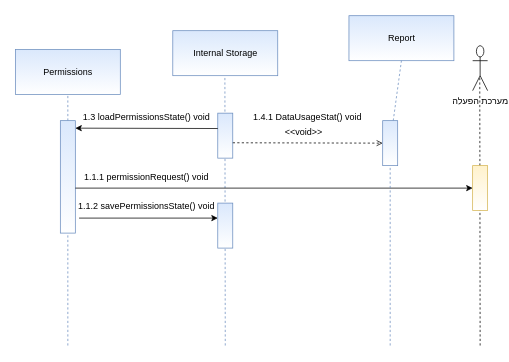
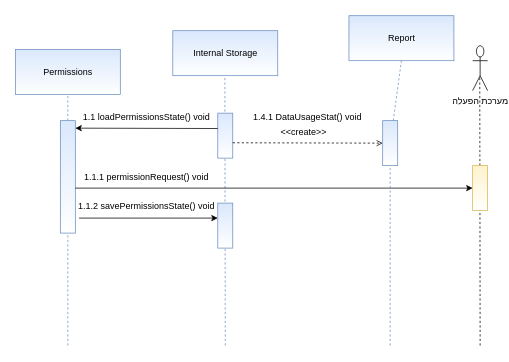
  <mxCell id="0" />
  <mxCell id="1" parent="0" />
  <mxCell id="2" value="Permissions" style="html=1;dropTarget=0;fillColor=#dae8fc;strokeColor=#6c8ebf;gradientColor=#ffffff;" parent="1" vertex="1"><mxGeometry x="20" y="65" width="140" height="60" as="geometry" /></mxCell>
  <mxCell id="3" value="Internal Storage" style="html=1;dropTarget=0;fillColor=#dae8fc;strokeColor=#6c8ebf;gradientColor=#ffffff;" parent="1" vertex="1"><mxGeometry x="230" y="40" width="140" height="60" as="geometry" /></mxCell>
  <mxCell id="4" value="" style="endArrow=none;dashed=1;html=1;rounded=0;entryX=0.5;entryY=1;entryDx=0;entryDy=0;fillColor=#dae8fc;strokeColor=#6c8ebf;startArrow=none;" parent="1" source="6" target="2" edge="1"><mxGeometry width="50" height="50" relative="1" as="geometry"><mxPoint x="90" y="641.6" as="sourcePoint" /><mxPoint x="80" y="260" as="targetPoint" /></mxGeometry></mxCell>
  <mxCell id="5" value="" style="endArrow=none;dashed=1;html=1;rounded=0;entryX=0.5;entryY=1;entryDx=0;entryDy=0;fillColor=#dae8fc;strokeColor=#6c8ebf;" parent="1" edge="1"><mxGeometry width="50" height="50" relative="1" as="geometry"><mxPoint x="300" y="460" as="sourcePoint" /><mxPoint x="299.5" y="100" as="targetPoint" /></mxGeometry></mxCell>
  <mxCell id="6" value="" style="rounded=0;whiteSpace=wrap;html=1;fillColor=#dae8fc;strokeColor=#6c8ebf;gradientColor=#ffffff;" parent="1" vertex="1"><mxGeometry x="80" y="160" width="20" height="150" as="geometry" /></mxCell>
  <mxCell id="7" value="" style="endArrow=none;dashed=1;html=1;rounded=0;entryX=0.5;entryY=1;entryDx=0;entryDy=0;fillColor=#dae8fc;strokeColor=#6c8ebf;" parent="1" target="6" edge="1"><mxGeometry width="50" height="50" relative="1" as="geometry"><mxPoint x="90" y="460" as="sourcePoint" /><mxPoint x="90" y="100" as="targetPoint" /></mxGeometry></mxCell>
  <mxCell id="8" value="" style="rounded=0;whiteSpace=wrap;html=1;fillColor=#dae8fc;strokeColor=#6c8ebf;gradientColor=#ffffff;" parent="1" vertex="1"><mxGeometry x="290" y="150" width="20" height="60" as="geometry" /></mxCell>
  <mxCell id="9" value="" style="endArrow=classic;html=1;rounded=0;strokeColor=#000000;" parent="1" edge="1"><mxGeometry width="50" height="50" relative="1" as="geometry"><mxPoint x="290" y="170.5" as="sourcePoint" /><mxPoint x="100" y="170" as="targetPoint" /></mxGeometry></mxCell>
- <mxCell id="10" value="1.3 loadPermissionsState() void" style="text;html=1;strokeColor=none;fillColor=none;align=center;verticalAlign=middle;whiteSpace=wrap;rounded=0;" parent="1" vertex="1"><mxGeometry x="100" y="140" width="190" height="30" as="geometry" /></mxCell>
+ <mxCell id="10" value="1.1 loadPermissionsState() void" style="text;html=1;strokeColor=none;fillColor=none;align=center;verticalAlign=middle;whiteSpace=wrap;rounded=0;" parent="1" vertex="1"><mxGeometry x="100" y="140" width="190" height="30" as="geometry" /></mxCell>
  <mxCell id="11" value="" style="rounded=0;whiteSpace=wrap;html=1;fillColor=#dae8fc;strokeColor=#6c8ebf;gradientColor=#ffffff;" parent="1" vertex="1"><mxGeometry x="290" y="270" width="20" height="60" as="geometry" /></mxCell>
  <mxCell id="12" value="" style="endArrow=classic;html=1;rounded=0;strokeColor=#000000;exitX=1;exitY=0.25;exitDx=0;exitDy=0;entryX=1;entryY=1;entryDx=0;entryDy=0;" parent="1" target="13" edge="1"><mxGeometry width="50" height="50" relative="1" as="geometry"><mxPoint x="105" y="290" as="sourcePoint" /><mxPoint x="305" y="290" as="targetPoint" /></mxGeometry></mxCell>
  <mxCell id="13" value="1.1.2 savePermissionsState() void" style="text;html=1;strokeColor=none;fillColor=none;align=center;verticalAlign=middle;whiteSpace=wrap;rounded=0;" parent="1" vertex="1"><mxGeometry x="100" y="260" width="190" height="30" as="geometry" /></mxCell>
  <mxCell id="14" value="מערכת הפעלה" style="shape=umlActor;verticalLabelPosition=bottom;verticalAlign=top;html=1;outlineConnect=0;gradientColor=#ffffff;" parent="1" vertex="1"><mxGeometry x="630" y="60" width="20" height="60" as="geometry" /></mxCell>
  <mxCell id="15" value="" style="endArrow=none;dashed=1;html=1;rounded=0;entryX=0.5;entryY=1;entryDx=0;entryDy=0;fillColor=#dae8fc;strokeColor=#000000;" parent="1" edge="1"><mxGeometry width="50" height="50" relative="1" as="geometry"><mxPoint x="640" y="460" as="sourcePoint" /><mxPoint x="639.5" y="100" as="targetPoint" /></mxGeometry></mxCell>
  <mxCell id="16" value="" style="endArrow=classic;html=1;rounded=0;strokeColor=#000000;exitX=1;exitY=0.25;exitDx=0;exitDy=0;entryX=0;entryY=0.5;entryDx=0;entryDy=0;" parent="1" target="17" edge="1"><mxGeometry width="50" height="50" relative="1" as="geometry"><mxPoint x="100" y="250" as="sourcePoint" /><mxPoint x="440" y="250" as="targetPoint" /></mxGeometry></mxCell>
  <mxCell id="17" value="" style="rounded=0;whiteSpace=wrap;html=1;fillColor=#fff2cc;strokeColor=#d6b656;gradientColor=#ffffff;" parent="1" vertex="1"><mxGeometry x="630" y="220" width="20" height="60" as="geometry" /></mxCell>
  <mxCell id="18" value="1.1.1 permissionRequest() void" style="text;html=1;strokeColor=none;fillColor=none;align=center;verticalAlign=middle;whiteSpace=wrap;rounded=0;" parent="1" vertex="1"><mxGeometry x="100" y="220" width="190" height="30" as="geometry" /></mxCell>
  <mxCell id="19" value="Report" style="html=1;dropTarget=0;fillColor=#dae8fc;strokeColor=#6c8ebf;gradientColor=#ffffff;" parent="1" vertex="1"><mxGeometry x="465" y="20" width="140" height="60" as="geometry" /></mxCell>
  <mxCell id="20" value="" style="endArrow=none;dashed=1;html=1;rounded=0;entryX=0.5;entryY=1;entryDx=0;entryDy=0;fillColor=#dae8fc;strokeColor=#6c8ebf;startArrow=none;" parent="1" source="21" target="19" edge="1"><mxGeometry width="50" height="50" relative="1" as="geometry"><mxPoint x="520" y="641.6" as="sourcePoint" /><mxPoint x="510" y="260" as="targetPoint" /></mxGeometry></mxCell>
  <mxCell id="21" value="" style="rounded=0;whiteSpace=wrap;html=1;fillColor=#dae8fc;strokeColor=#6c8ebf;gradientColor=#ffffff;" parent="1" vertex="1"><mxGeometry x="510" y="160" width="20" height="60" as="geometry" /></mxCell>
  <mxCell id="22" value="" style="endArrow=none;dashed=1;html=1;rounded=0;entryX=0.5;entryY=1;entryDx=0;entryDy=0;fillColor=#dae8fc;strokeColor=#6c8ebf;" parent="1" target="21" edge="1"><mxGeometry width="50" height="50" relative="1" as="geometry"><mxPoint x="520" y="460" as="sourcePoint" /><mxPoint x="520" y="100" as="targetPoint" /></mxGeometry></mxCell>
  <mxCell id="23" value="" style="endArrow=open;html=1;rounded=0;strokeColor=#000000;exitX=1;exitY=0.25;exitDx=0;exitDy=0;entryX=0;entryY=0.5;entryDx=0;entryDy=0;endFill=0;dashed=1;" parent="1" target="21" edge="1"><mxGeometry width="50" height="50" relative="1" as="geometry"><mxPoint x="310" y="189.5" as="sourcePoint" /><mxPoint x="495" y="189.5" as="targetPoint" /></mxGeometry></mxCell>
- <mxCell id="24" value="&amp;lt;&amp;lt;void&amp;gt;&amp;gt;" style="text;html=1;strokeColor=none;fillColor=none;align=center;verticalAlign=middle;whiteSpace=wrap;rounded=0;" parent="1" vertex="1"><mxGeometry x="375" y="160" width="60" height="30" as="geometry" /></mxCell>
+ <mxCell id="24" value="&amp;lt;&amp;lt;create&amp;gt;&amp;gt;" style="text;html=1;strokeColor=none;fillColor=none;align=center;verticalAlign=middle;whiteSpace=wrap;rounded=0;" parent="1" vertex="1"><mxGeometry x="375" y="160" width="60" height="30" as="geometry" /></mxCell>
  <mxCell id="25" value="1.4.1 DataUsageStat() void" style="text;html=1;strokeColor=none;fillColor=none;align=center;verticalAlign=middle;whiteSpace=wrap;rounded=0;" parent="1" vertex="1"><mxGeometry x="310" y="140" width="200" height="30" as="geometry" /></mxCell>
